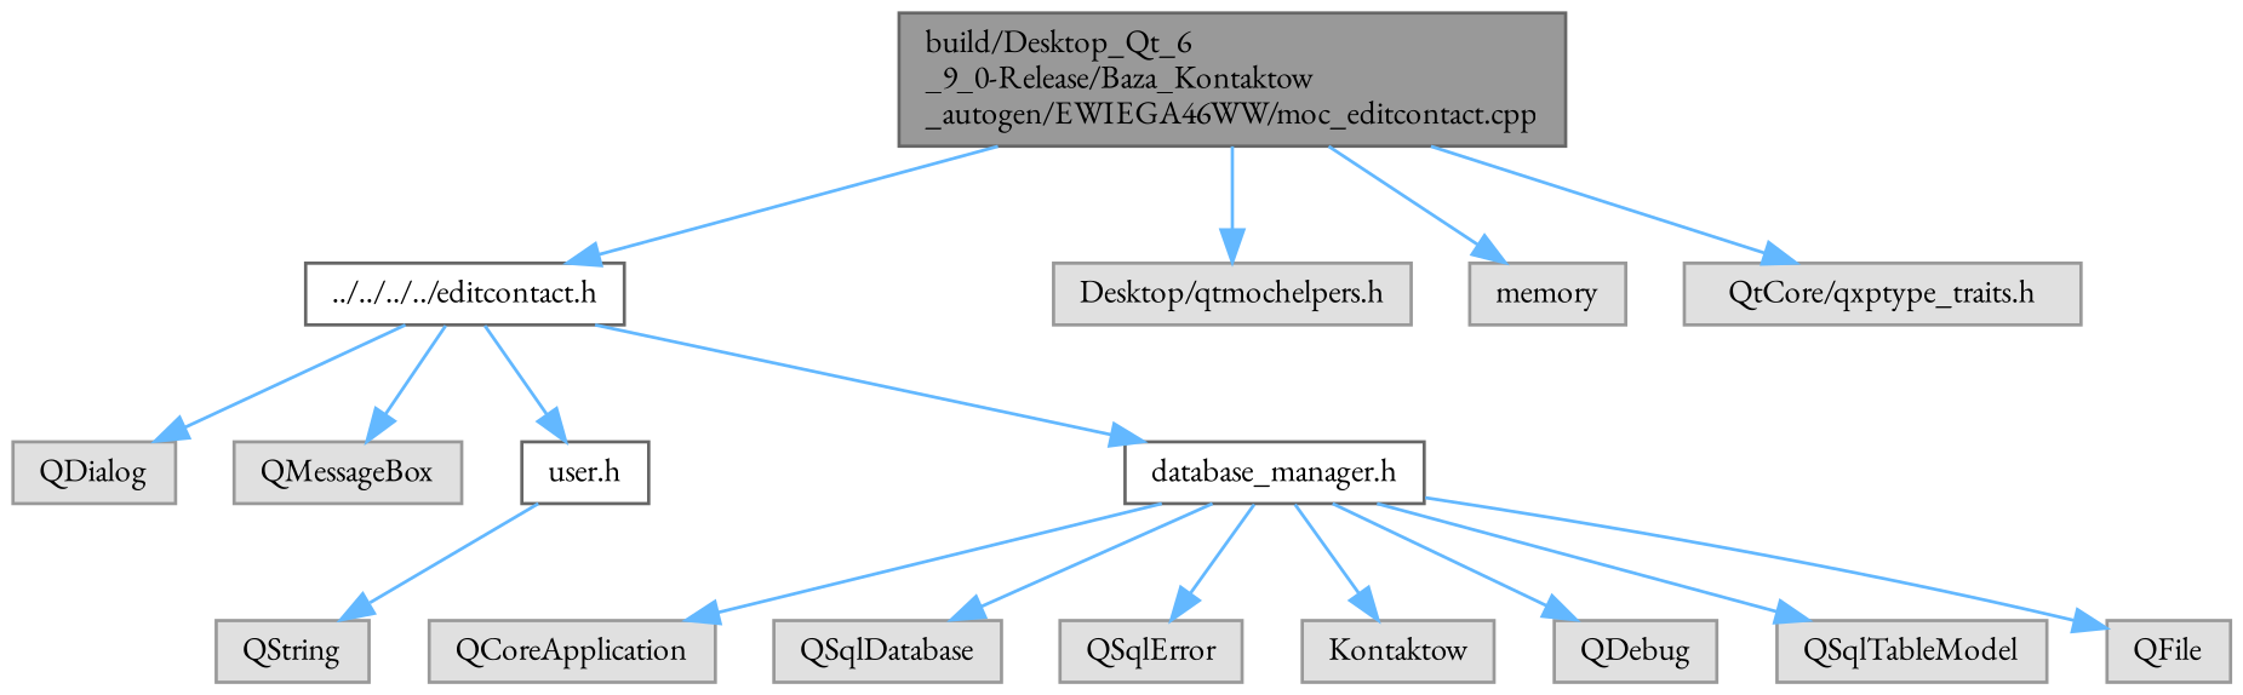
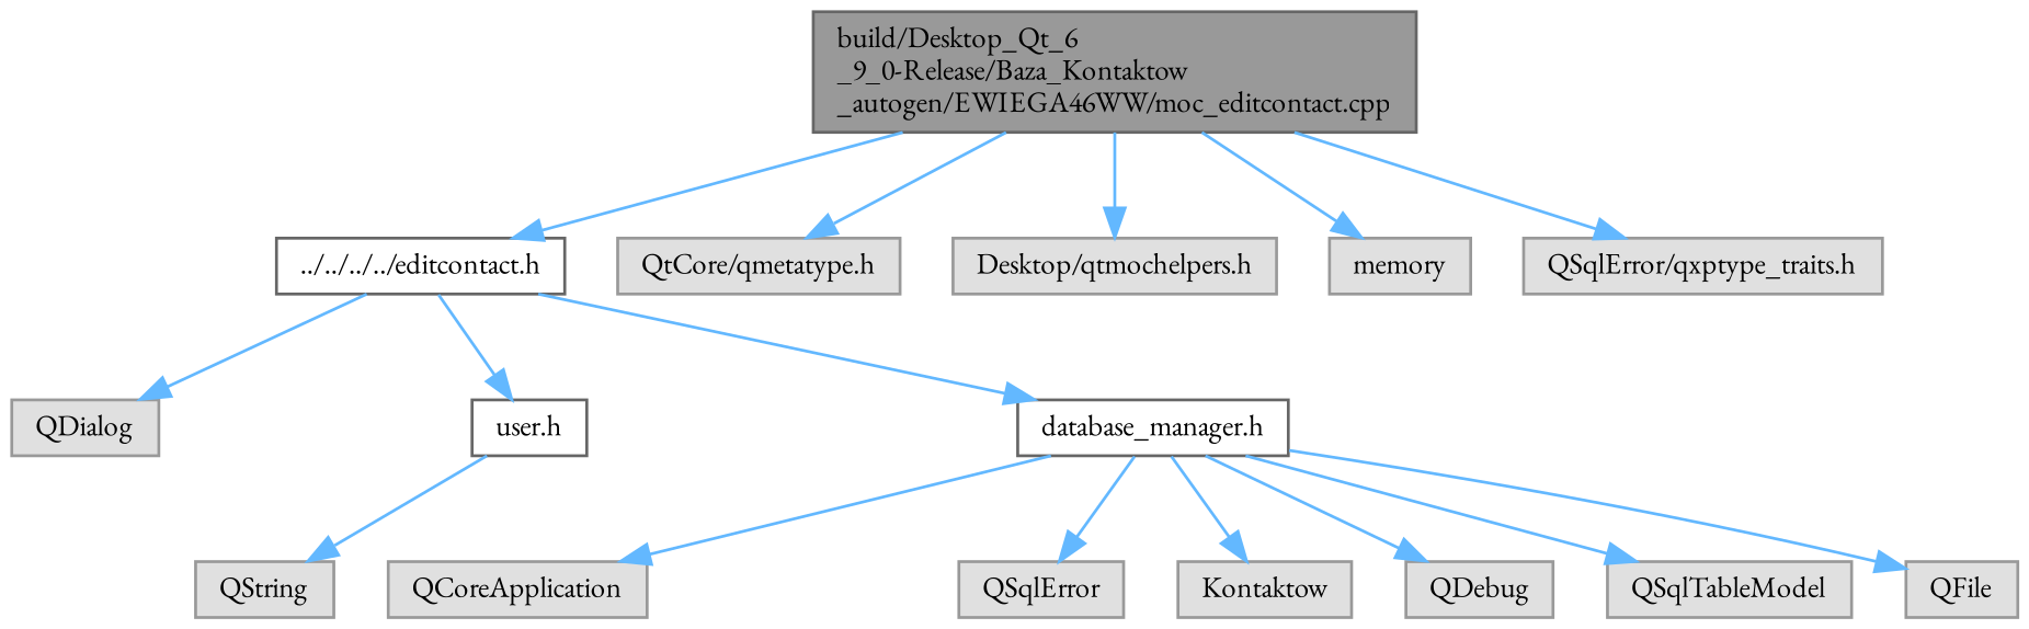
  digraph {
    fontname="EB Garamond"
    node [color=grey60 fillcolor="#E0E0E0" fontname="EB Garamond" fontsize=10 shape=box style=filled]
    edge [color=steelblue1 fontname="EB Garamond" fontsize=10 labelfontname=Helvetica labelfontsize=10 style=solid]
    n1 [color=gray40 fillcolor=grey60 fontcolor=black height=0.2 label="build/Desktop_Qt_6\l_9_0-Release/Baza_Kontaktow\l_autogen/EWIEGA46WW/moc_editcontact.cpp" width=0.4]
    n2 [color=grey40 fillcolor=white height=0.2 label="../../../../editcontact.h" width=0.4]
+   n3 [height=0.2 label="QtCore/qmetatype.h" width=0.4]
    n4 [height=0.2 label="Desktop/qtmochelpers.h" width=0.4]
    n5 [height=0.2 label=memory width=0.4]
-   n6 [height=0.2 label="QtCore/qxptype_traits.h" width=0.4]
+   n6 [height=0.2 label="QSqlError/qxptype_traits.h" width=0.4]
    n7 [height=0.2 label=QDialog width=0.4]
-   n8 [height=0.2 label=QMessageBox width=0.4]
    n9 [color=grey40 fillcolor=white height=0.2 label="user.h" width=0.4]
    n10 [color=grey40 fillcolor=white height=0.2 label="database_manager.h" width=0.4]
    n11 [height=0.2 label=QString width=0.4]
    n12 [height=0.2 label=QCoreApplication width=0.4]
-   n13 [height=0.2 label=QSqlDatabase width=0.4]
    n14 [height=0.2 label=QSqlError width=0.4]
    n15 [height=0.2 label=Kontaktow width=0.4]
    n16 [height=0.2 label=QDebug width=0.4]
    n17 [height=0.2 label=QSqlTableModel width=0.4]
    n18 [height=0.2 label=QFile width=0.4]
    n1 -> n2
+   n1 -> n3
    n1 -> n4
    n1 -> n5
    n1 -> n6
    n2 -> n7
-   n2 -> n8
    n2 -> n9
    n2 -> n10
    n9 -> n11
    n10 -> n12
-   n10 -> n13
    n10 -> n14
    n10 -> n15
    n10 -> n16
    n10 -> n17
    n10 -> n18
  }
